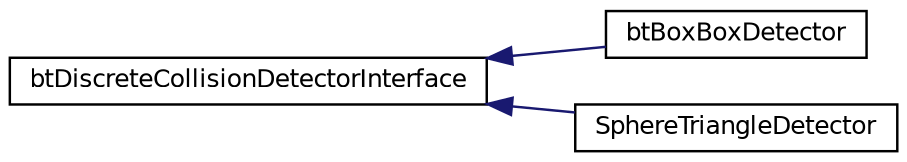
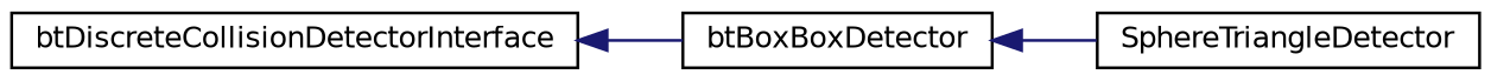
  digraph {
    rankdir=LR
    node [color=black fillcolor=white fontname=Helvetica fontsize=10 shape=record style=filled]
    edge [color=midnightblue dir=back fontname=Helvetica fontsize=10 labelfontname=Helvetica labelfontsize=10 style=solid]
    n1 [height=0.2 label=btDiscreteCollisionDetectorInterface width=0.4]
    n2 [height=0.2 label=btBoxBoxDetector width=0.4]
    n3 [height=0.2 label=SphereTriangleDetector width=0.4]
    n1 -> n2
-   n1 -> n3
+   n2 -> n3
  }
